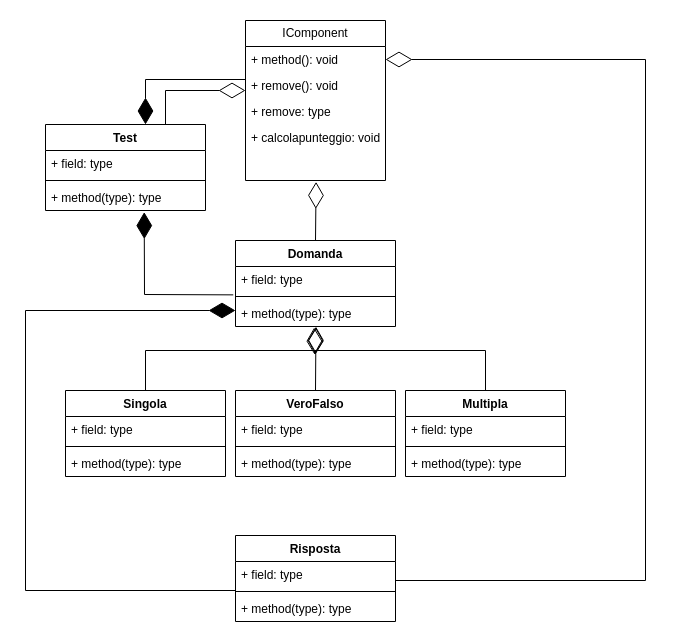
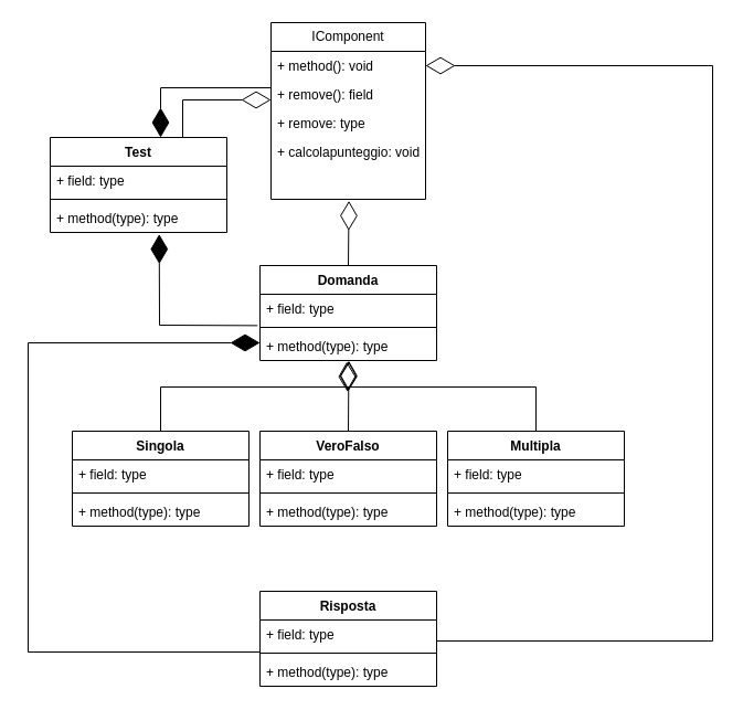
  <mxCell id="0" />
  <mxCell id="1" parent="0" />
  <mxCell id="2" value="Test&lt;br&gt;" style="swimlane;fontStyle=1;align=center;verticalAlign=top;childLayout=stackLayout;horizontal=1;startSize=26;horizontalStack=0;resizeParent=1;resizeParentMax=0;resizeLast=0;collapsible=1;marginBottom=0;whiteSpace=wrap;html=1;" parent="1" vertex="1"><mxGeometry x="40" y="124" width="160" height="86" as="geometry"><mxRectangle x="300" y="70" width="60" height="30" as="alternateBounds" /></mxGeometry></mxCell>
  <mxCell id="3" value="+ field: type" style="text;strokeColor=none;fillColor=none;align=left;verticalAlign=top;spacingLeft=4;spacingRight=4;overflow=hidden;rotatable=0;points=[[0,0.5],[1,0.5]];portConstraint=eastwest;whiteSpace=wrap;html=1;" parent="2" vertex="1"><mxGeometry y="26" width="160" height="26" as="geometry" /></mxCell>
  <mxCell id="4" value="" style="line;strokeWidth=1;fillColor=none;align=left;verticalAlign=middle;spacingTop=-1;spacingLeft=3;spacingRight=3;rotatable=0;labelPosition=right;points=[];portConstraint=eastwest;strokeColor=inherit;" parent="2" vertex="1"><mxGeometry y="52" width="160" height="8" as="geometry" /></mxCell>
  <mxCell id="5" value="+ method(type): type" style="text;strokeColor=none;fillColor=none;align=left;verticalAlign=top;spacingLeft=4;spacingRight=4;overflow=hidden;rotatable=0;points=[[0,0.5],[1,0.5]];portConstraint=eastwest;whiteSpace=wrap;html=1;" parent="2" vertex="1"><mxGeometry y="60" width="160" height="26" as="geometry" /></mxCell>
  <mxCell id="6" value="Singola" style="swimlane;fontStyle=1;align=center;verticalAlign=top;childLayout=stackLayout;horizontal=1;startSize=26;horizontalStack=0;resizeParent=1;resizeParentMax=0;resizeLast=0;collapsible=1;marginBottom=0;whiteSpace=wrap;html=1;" parent="1" vertex="1"><mxGeometry x="60" y="390" width="160" height="86" as="geometry" /></mxCell>
  <mxCell id="7" value="+ field: type" style="text;strokeColor=none;fillColor=none;align=left;verticalAlign=top;spacingLeft=4;spacingRight=4;overflow=hidden;rotatable=0;points=[[0,0.5],[1,0.5]];portConstraint=eastwest;whiteSpace=wrap;html=1;" parent="6" vertex="1"><mxGeometry y="26" width="160" height="26" as="geometry" /></mxCell>
  <mxCell id="8" value="" style="line;strokeWidth=1;fillColor=none;align=left;verticalAlign=middle;spacingTop=-1;spacingLeft=3;spacingRight=3;rotatable=0;labelPosition=right;points=[];portConstraint=eastwest;strokeColor=inherit;" parent="6" vertex="1"><mxGeometry y="52" width="160" height="8" as="geometry" /></mxCell>
  <mxCell id="9" value="+ method(type): type" style="text;strokeColor=none;fillColor=none;align=left;verticalAlign=top;spacingLeft=4;spacingRight=4;overflow=hidden;rotatable=0;points=[[0,0.5],[1,0.5]];portConstraint=eastwest;whiteSpace=wrap;html=1;" parent="6" vertex="1"><mxGeometry y="60" width="160" height="26" as="geometry" /></mxCell>
  <mxCell id="10" value="Risposta&lt;br&gt;" style="swimlane;fontStyle=1;align=center;verticalAlign=top;childLayout=stackLayout;horizontal=1;startSize=26;horizontalStack=0;resizeParent=1;resizeParentMax=0;resizeLast=0;collapsible=1;marginBottom=0;whiteSpace=wrap;html=1;" parent="1" vertex="1"><mxGeometry x="230" y="535" width="160" height="86" as="geometry" /></mxCell>
  <mxCell id="11" value="+ field: type" style="text;strokeColor=none;fillColor=none;align=left;verticalAlign=top;spacingLeft=4;spacingRight=4;overflow=hidden;rotatable=0;points=[[0,0.5],[1,0.5]];portConstraint=eastwest;whiteSpace=wrap;html=1;" parent="10" vertex="1"><mxGeometry y="26" width="160" height="26" as="geometry" /></mxCell>
  <mxCell id="12" value="" style="line;strokeWidth=1;fillColor=none;align=left;verticalAlign=middle;spacingTop=-1;spacingLeft=3;spacingRight=3;rotatable=0;labelPosition=right;points=[];portConstraint=eastwest;strokeColor=inherit;" parent="10" vertex="1"><mxGeometry y="52" width="160" height="8" as="geometry" /></mxCell>
  <mxCell id="13" value="+ method(type): type" style="text;strokeColor=none;fillColor=none;align=left;verticalAlign=top;spacingLeft=4;spacingRight=4;overflow=hidden;rotatable=0;points=[[0,0.5],[1,0.5]];portConstraint=eastwest;whiteSpace=wrap;html=1;" parent="10" vertex="1"><mxGeometry y="60" width="160" height="26" as="geometry" /></mxCell>
  <mxCell id="14" value="IComponent" style="swimlane;fontStyle=0;childLayout=stackLayout;horizontal=1;startSize=26;fillColor=none;horizontalStack=0;resizeParent=1;resizeParentMax=0;resizeLast=0;collapsible=1;marginBottom=0;whiteSpace=wrap;html=1;" parent="1" vertex="1"><mxGeometry x="240" y="20" width="140" height="160" as="geometry" /></mxCell>
  <mxCell id="15" value="+ method(): void" style="text;strokeColor=none;fillColor=none;align=left;verticalAlign=top;spacingLeft=4;spacingRight=4;overflow=hidden;rotatable=0;points=[[0,0.5],[1,0.5]];portConstraint=eastwest;whiteSpace=wrap;html=1;" parent="14" vertex="1"><mxGeometry y="26" width="140" height="26" as="geometry" /></mxCell>
- <mxCell id="16" value="+ remove(): void" style="text;strokeColor=none;fillColor=none;align=left;verticalAlign=top;spacingLeft=4;spacingRight=4;overflow=hidden;rotatable=0;points=[[0,0.5],[1,0.5]];portConstraint=eastwest;whiteSpace=wrap;html=1;" parent="14" vertex="1"><mxGeometry y="52" width="140" height="26" as="geometry" /></mxCell>
+ <mxCell id="16" value="+ remove(): field" style="text;strokeColor=none;fillColor=none;align=left;verticalAlign=top;spacingLeft=4;spacingRight=4;overflow=hidden;rotatable=0;points=[[0,0.5],[1,0.5]];portConstraint=eastwest;whiteSpace=wrap;html=1;" parent="14" vertex="1"><mxGeometry y="52" width="140" height="26" as="geometry" /></mxCell>
  <mxCell id="17" value="+ remove: type&lt;br&gt;" style="text;strokeColor=none;fillColor=none;align=left;verticalAlign=top;spacingLeft=4;spacingRight=4;overflow=hidden;rotatable=0;points=[[0,0.5],[1,0.5]];portConstraint=eastwest;whiteSpace=wrap;html=1;" parent="14" vertex="1"><mxGeometry y="78" width="140" height="82" as="geometry" /></mxCell>
  <mxCell id="18" value="" style="endArrow=diamondThin;endFill=1;endSize=24;html=1;rounded=0;entryX=0.75;entryY=0;entryDx=0;entryDy=0;" edge="1" parent="1"><mxGeometry width="160" relative="1" as="geometry"><mxPoint x="240" y="79" as="sourcePoint" /><mxPoint x="140" y="124" as="targetPoint" /><Array as="points"><mxPoint x="140" y="79" /></Array></mxGeometry></mxCell>
  <mxCell id="19" value="+ calcolapunteggio: void" style="text;strokeColor=none;fillColor=none;align=left;verticalAlign=top;spacingLeft=4;spacingRight=4;overflow=hidden;rotatable=0;points=[[0,0.5],[1,0.5]];portConstraint=eastwest;whiteSpace=wrap;html=1;" vertex="1" parent="1"><mxGeometry x="240" y="124" width="140" height="56" as="geometry" /></mxCell>
  <mxCell id="20" value="VeroFalso" style="swimlane;fontStyle=1;align=center;verticalAlign=top;childLayout=stackLayout;horizontal=1;startSize=26;horizontalStack=0;resizeParent=1;resizeParentMax=0;resizeLast=0;collapsible=1;marginBottom=0;whiteSpace=wrap;html=1;" vertex="1" parent="1"><mxGeometry x="230" y="390" width="160" height="86" as="geometry" /></mxCell>
  <mxCell id="21" value="+ field: type" style="text;strokeColor=none;fillColor=none;align=left;verticalAlign=top;spacingLeft=4;spacingRight=4;overflow=hidden;rotatable=0;points=[[0,0.5],[1,0.5]];portConstraint=eastwest;whiteSpace=wrap;html=1;" vertex="1" parent="20"><mxGeometry y="26" width="160" height="26" as="geometry" /></mxCell>
  <mxCell id="22" value="" style="line;strokeWidth=1;fillColor=none;align=left;verticalAlign=middle;spacingTop=-1;spacingLeft=3;spacingRight=3;rotatable=0;labelPosition=right;points=[];portConstraint=eastwest;strokeColor=inherit;" vertex="1" parent="20"><mxGeometry y="52" width="160" height="8" as="geometry" /></mxCell>
  <mxCell id="23" value="+ method(type): type" style="text;strokeColor=none;fillColor=none;align=left;verticalAlign=top;spacingLeft=4;spacingRight=4;overflow=hidden;rotatable=0;points=[[0,0.5],[1,0.5]];portConstraint=eastwest;whiteSpace=wrap;html=1;" vertex="1" parent="20"><mxGeometry y="60" width="160" height="26" as="geometry" /></mxCell>
  <mxCell id="24" value="Multipla" style="swimlane;fontStyle=1;align=center;verticalAlign=top;childLayout=stackLayout;horizontal=1;startSize=26;horizontalStack=0;resizeParent=1;resizeParentMax=0;resizeLast=0;collapsible=1;marginBottom=0;whiteSpace=wrap;html=1;" vertex="1" parent="1"><mxGeometry x="400" y="390" width="160" height="86" as="geometry" /></mxCell>
  <mxCell id="25" value="+ field: type" style="text;strokeColor=none;fillColor=none;align=left;verticalAlign=top;spacingLeft=4;spacingRight=4;overflow=hidden;rotatable=0;points=[[0,0.5],[1,0.5]];portConstraint=eastwest;whiteSpace=wrap;html=1;" vertex="1" parent="24"><mxGeometry y="26" width="160" height="26" as="geometry" /></mxCell>
  <mxCell id="26" value="" style="line;strokeWidth=1;fillColor=none;align=left;verticalAlign=middle;spacingTop=-1;spacingLeft=3;spacingRight=3;rotatable=0;labelPosition=right;points=[];portConstraint=eastwest;strokeColor=inherit;" vertex="1" parent="24"><mxGeometry y="52" width="160" height="8" as="geometry" /></mxCell>
  <mxCell id="27" value="+ method(type): type" style="text;strokeColor=none;fillColor=none;align=left;verticalAlign=top;spacingLeft=4;spacingRight=4;overflow=hidden;rotatable=0;points=[[0,0.5],[1,0.5]];portConstraint=eastwest;whiteSpace=wrap;html=1;" vertex="1" parent="24"><mxGeometry y="60" width="160" height="26" as="geometry" /></mxCell>
  <mxCell id="28" value="Domanda" style="swimlane;fontStyle=1;align=center;verticalAlign=top;childLayout=stackLayout;horizontal=1;startSize=26;horizontalStack=0;resizeParent=1;resizeParentMax=0;resizeLast=0;collapsible=1;marginBottom=0;whiteSpace=wrap;html=1;" vertex="1" parent="1"><mxGeometry x="230" y="240" width="160" height="86" as="geometry" /></mxCell>
  <mxCell id="29" value="" style="endArrow=diamondThin;endFill=0;endSize=24;html=1;rounded=0;entryX=0.49;entryY=1.025;entryDx=0;entryDy=0;entryPerimeter=0;" edge="1" parent="28"><mxGeometry width="160" relative="1" as="geometry"><mxPoint x="80" as="sourcePoint" /><mxPoint x="80.6" y="-58.6" as="targetPoint" /></mxGeometry></mxCell>
  <mxCell id="30" value="+ field: type" style="text;strokeColor=none;fillColor=none;align=left;verticalAlign=top;spacingLeft=4;spacingRight=4;overflow=hidden;rotatable=0;points=[[0,0.5],[1,0.5]];portConstraint=eastwest;whiteSpace=wrap;html=1;" vertex="1" parent="28"><mxGeometry y="26" width="160" height="26" as="geometry" /></mxCell>
  <mxCell id="31" value="" style="line;strokeWidth=1;fillColor=none;align=left;verticalAlign=middle;spacingTop=-1;spacingLeft=3;spacingRight=3;rotatable=0;labelPosition=right;points=[];portConstraint=eastwest;strokeColor=inherit;" vertex="1" parent="28"><mxGeometry y="52" width="160" height="8" as="geometry" /></mxCell>
  <mxCell id="32" value="+ method(type): type" style="text;strokeColor=none;fillColor=none;align=left;verticalAlign=top;spacingLeft=4;spacingRight=4;overflow=hidden;rotatable=0;points=[[0,0.5],[1,0.5]];portConstraint=eastwest;whiteSpace=wrap;html=1;" vertex="1" parent="28"><mxGeometry y="60" width="160" height="26" as="geometry" /></mxCell>
  <mxCell id="33" value="" style="endArrow=diamondThin;endFill=0;endSize=24;html=1;rounded=0;entryX=1;entryY=0.5;entryDx=0;entryDy=0;" edge="1" parent="1" target="15"><mxGeometry width="160" relative="1" as="geometry"><mxPoint x="390" y="580" as="sourcePoint" /><mxPoint x="640" y="60" as="targetPoint" /><Array as="points"><mxPoint x="640" y="580" /><mxPoint x="640" y="59" /></Array></mxGeometry></mxCell>
  <mxCell id="34" value="" style="endArrow=diamondThin;endFill=1;endSize=24;html=1;rounded=0;exitX=-0.014;exitY=-0.217;exitDx=0;exitDy=0;exitPerimeter=0;entryX=0.617;entryY=1.063;entryDx=0;entryDy=0;entryPerimeter=0;" edge="1" parent="1" source="32" target="5"><mxGeometry width="160" relative="1" as="geometry"><mxPoint x="70" y="290" as="sourcePoint" /><mxPoint x="230" y="290" as="targetPoint" /><Array as="points"><mxPoint x="139" y="294" /></Array></mxGeometry></mxCell>
  <mxCell id="35" value="" style="endArrow=diamondThin;endFill=1;endSize=24;html=1;rounded=0;exitX=0;exitY=0.375;exitDx=0;exitDy=0;exitPerimeter=0;" edge="1" parent="1" source="12"><mxGeometry width="160" relative="1" as="geometry"><mxPoint x="20" y="610" as="sourcePoint" /><mxPoint x="230" y="310" as="targetPoint" /><Array as="points"><mxPoint x="20" y="590" /><mxPoint x="20" y="310" /></Array></mxGeometry></mxCell>
  <mxCell id="36" value="" style="endArrow=diamondThin;endFill=0;endSize=24;html=1;rounded=0;exitX=0.75;exitY=0;exitDx=0;exitDy=0;" edge="1" parent="1" source="2"><mxGeometry width="160" relative="1" as="geometry"><mxPoint x="80" y="90" as="sourcePoint" /><mxPoint x="240" y="90" as="targetPoint" /><Array as="points"><mxPoint x="160" y="90" /></Array></mxGeometry></mxCell>
  <mxCell id="37" value="" style="endArrow=diamondThin;endFill=0;endSize=24;html=1;rounded=0;exitX=0.5;exitY=0;exitDx=0;exitDy=0;entryX=0.503;entryY=1.007;entryDx=0;entryDy=0;entryPerimeter=0;" edge="1" parent="1" source="20" target="32"><mxGeometry width="160" relative="1" as="geometry"><mxPoint x="460" y="450" as="sourcePoint" /><mxPoint x="310" y="330" as="targetPoint" /></mxGeometry></mxCell>
  <mxCell id="38" value="" style="endArrow=diamondThin;endFill=0;endSize=24;html=1;rounded=0;exitX=0.5;exitY=0;exitDx=0;exitDy=0;entryX=0.503;entryY=1.042;entryDx=0;entryDy=0;entryPerimeter=0;" edge="1" parent="1" source="6" target="32"><mxGeometry width="160" relative="1" as="geometry"><mxPoint x="140" y="360" as="sourcePoint" /><mxPoint x="310" y="330" as="targetPoint" /><Array as="points"><mxPoint x="140" y="350" /><mxPoint x="310" y="350" /></Array></mxGeometry></mxCell>
  <mxCell id="39" value="" style="endArrow=diamondThin;endFill=0;endSize=24;html=1;rounded=0;entryX=0.492;entryY=1.042;entryDx=0;entryDy=0;entryPerimeter=0;exitX=0.5;exitY=0;exitDx=0;exitDy=0;" edge="1" parent="1" source="24" target="32"><mxGeometry width="160" relative="1" as="geometry"><mxPoint x="330" y="420" as="sourcePoint" /><mxPoint x="330" y="330" as="targetPoint" /><Array as="points"><mxPoint x="480" y="350" /><mxPoint x="309" y="350" /></Array></mxGeometry></mxCell>
